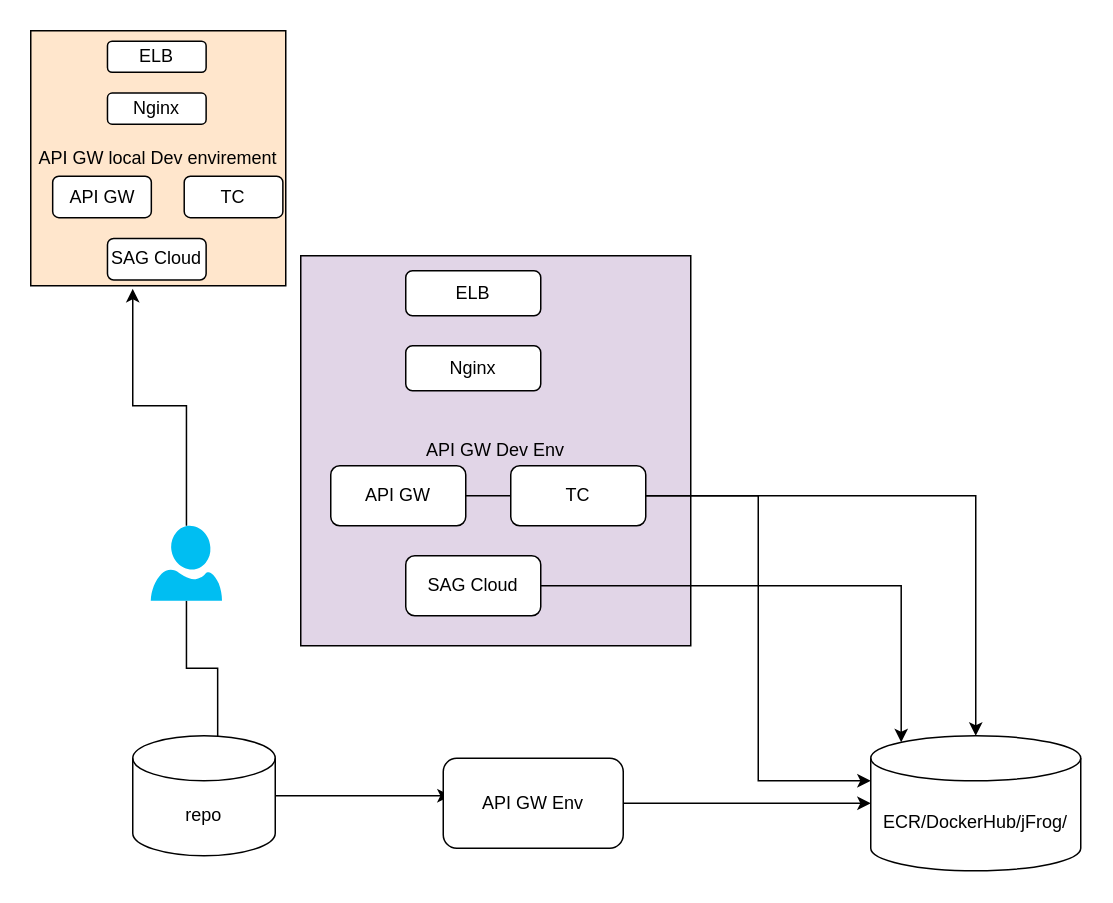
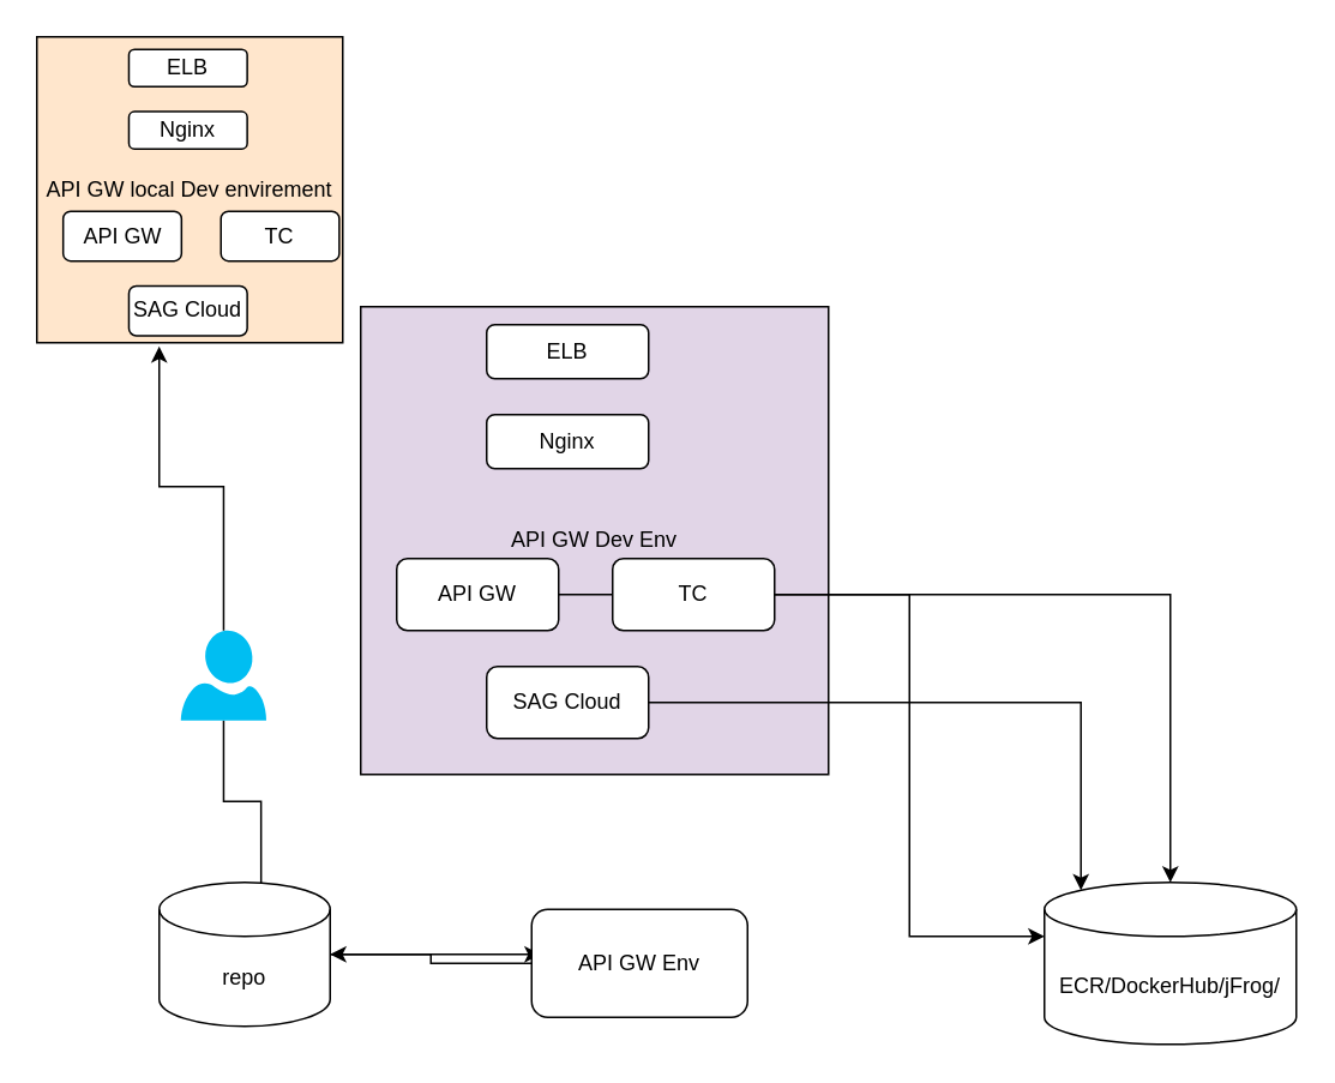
  <mxCell id="0" />
  <mxCell id="1" parent="0" />
  <mxCell id="2" style="edgeStyle=orthogonalEdgeStyle;rounded=0;orthogonalLoop=1;jettySize=auto;html=1;entryX=0.596;entryY=0.125;entryDx=0;entryDy=0;entryPerimeter=0;" parent="1" source="4" target="6" edge="1"><mxGeometry relative="1" as="geometry" /></mxCell>
  <mxCell id="3" style="edgeStyle=orthogonalEdgeStyle;rounded=0;orthogonalLoop=1;jettySize=auto;html=1;entryX=0.4;entryY=1.012;entryDx=0;entryDy=0;entryPerimeter=0;" parent="1" source="4" target="20" edge="1"><mxGeometry relative="1" as="geometry" /></mxCell>
  <mxCell id="4" value="" style="verticalLabelPosition=bottom;html=1;verticalAlign=top;align=center;strokeColor=none;fillColor=#00BEF2;shape=mxgraph.azure.user;" parent="1" vertex="1"><mxGeometry x="100" y="350" width="47.5" height="50" as="geometry" /></mxCell>
  <mxCell id="5" style="edgeStyle=orthogonalEdgeStyle;rounded=0;orthogonalLoop=1;jettySize=auto;html=1;" parent="1" source="6" edge="1"><mxGeometry relative="1" as="geometry"><mxPoint x="300" y="530" as="targetPoint" /></mxGeometry></mxCell>
  <mxCell id="6" value="repo" style="shape=cylinder3;whiteSpace=wrap;html=1;boundedLbl=1;backgroundOutline=1;size=15;" parent="1" vertex="1"><mxGeometry x="88" y="490" width="95" height="80" as="geometry" /></mxCell>
- <mxCell id="7" style="edgeStyle=orthogonalEdgeStyle;rounded=0;orthogonalLoop=1;jettySize=auto;html=1;" parent="1" source="8" target="9" edge="1"><mxGeometry relative="1" as="geometry"><mxPoint x="610" y="530" as="targetPoint" /></mxGeometry></mxCell>
+ <mxCell id="7" style="edgeStyle=orthogonalEdgeStyle;rounded=0;orthogonalLoop=1;jettySize=auto;html=1;" parent="1" source="8" target="6" edge="1"><mxGeometry relative="1" as="geometry"><mxPoint x="610" y="530" as="targetPoint" /></mxGeometry></mxCell>
  <mxCell id="8" value="API GW Env" style="rounded=1;whiteSpace=wrap;html=1;" parent="1" vertex="1"><mxGeometry x="295" y="505" width="120" height="60" as="geometry" /></mxCell>
  <mxCell id="9" value="ECR/DockerHub/jFrog/" style="shape=cylinder3;whiteSpace=wrap;html=1;boundedLbl=1;backgroundOutline=1;size=15;" parent="1" vertex="1"><mxGeometry x="580" y="490" width="140" height="90" as="geometry" /></mxCell>
  <mxCell id="10" value="API GW Dev Env" style="whiteSpace=wrap;html=1;aspect=fixed;fillColor=#e1d5e7;" parent="1" vertex="1"><mxGeometry x="200" y="170" width="260" height="260" as="geometry" /></mxCell>
  <mxCell id="11" value="ELB" style="rounded=1;whiteSpace=wrap;html=1;" parent="1" vertex="1"><mxGeometry x="270" y="180" width="90" height="30" as="geometry" /></mxCell>
  <mxCell id="12" value="Nginx" style="rounded=1;whiteSpace=wrap;html=1;" parent="1" vertex="1"><mxGeometry x="270" y="230" width="90" height="30" as="geometry" /></mxCell>
  <mxCell id="13" style="edgeStyle=orthogonalEdgeStyle;rounded=0;orthogonalLoop=1;jettySize=auto;html=1;" parent="1" source="14" target="9" edge="1"><mxGeometry relative="1" as="geometry" /></mxCell>
  <mxCell id="14" value="API GW" style="rounded=1;whiteSpace=wrap;html=1;" parent="1" vertex="1"><mxGeometry x="220" y="310" width="90" height="40" as="geometry" /></mxCell>
  <mxCell id="15" style="edgeStyle=orthogonalEdgeStyle;rounded=0;orthogonalLoop=1;jettySize=auto;html=1;entryX=0;entryY=0;entryDx=0;entryDy=30;entryPerimeter=0;" parent="1" source="16" target="9" edge="1"><mxGeometry relative="1" as="geometry" /></mxCell>
  <mxCell id="16" value="TC" style="rounded=1;whiteSpace=wrap;html=1;" parent="1" vertex="1"><mxGeometry x="340" y="310" width="90" height="40" as="geometry" /></mxCell>
  <mxCell id="17" style="edgeStyle=orthogonalEdgeStyle;rounded=0;orthogonalLoop=1;jettySize=auto;html=1;entryX=0.145;entryY=0;entryDx=0;entryDy=4.35;entryPerimeter=0;" parent="1" source="18" target="9" edge="1"><mxGeometry relative="1" as="geometry" /></mxCell>
  <mxCell id="18" value="SAG Cloud" style="rounded=1;whiteSpace=wrap;html=1;" parent="1" vertex="1"><mxGeometry x="270" y="370" width="90" height="40" as="geometry" /></mxCell>
  <mxCell id="19" value="" style="group" parent="1" vertex="1" connectable="0"><mxGeometry x="20" y="20" width="190" height="180" as="geometry" /></mxCell>
  <mxCell id="20" value="API GW local Dev envirement" style="whiteSpace=wrap;html=1;aspect=fixed;fillColor=#ffe6cc;" parent="19" vertex="1"><mxGeometry width="170" height="170" as="geometry" /></mxCell>
  <mxCell id="21" value="ELB" style="rounded=1;whiteSpace=wrap;html=1;" parent="19" vertex="1"><mxGeometry x="51.154" y="6.923" width="65.769" height="20.769" as="geometry" /></mxCell>
  <mxCell id="22" value="Nginx" style="rounded=1;whiteSpace=wrap;html=1;" parent="19" vertex="1"><mxGeometry x="51.154" y="41.538" width="65.769" height="20.769" as="geometry" /></mxCell>
  <mxCell id="23" value="API GW" style="rounded=1;whiteSpace=wrap;html=1;" parent="19" vertex="1"><mxGeometry x="14.615" y="96.923" width="65.769" height="27.692" as="geometry" /></mxCell>
  <mxCell id="24" value="TC" style="rounded=1;whiteSpace=wrap;html=1;" parent="19" vertex="1"><mxGeometry x="102.308" y="96.923" width="65.769" height="27.692" as="geometry" /></mxCell>
  <mxCell id="25" value="SAG Cloud" style="rounded=1;whiteSpace=wrap;html=1;" parent="19" vertex="1"><mxGeometry x="51.154" y="138.462" width="65.769" height="27.692" as="geometry" /></mxCell>
